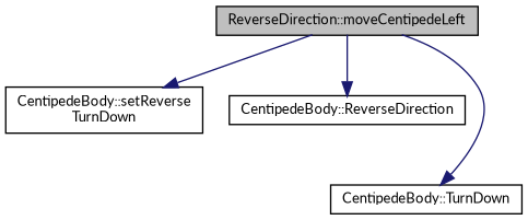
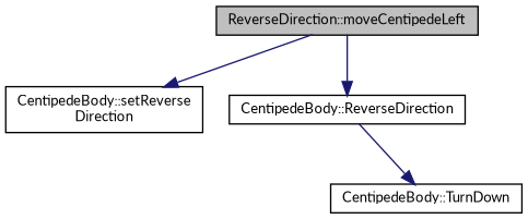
  digraph {
    fontname=Lato
    rankdir=TB
    node [color=black fillcolor=white fontname=Lato fontsize=10 shape=record style=filled]
    edge [color=midnightblue fontname=Lato fontsize=10 labelfontname=Helvetica labelfontsize=10 style=solid]
    n1 [fillcolor=grey75 fontcolor=black height=0.2 label="ReverseDirection::moveCentipedeLeft" width=0.4]
-   n2 [height=0.2 label="CentipedeBody::setReverse\lTurnDown" width=0.4]
+   n2 [height=0.2 label="CentipedeBody::setReverse\lDirection" width=0.4]
    n3 [height=0.2 label="CentipedeBody::ReverseDirection" width=0.4]
    n4 [height=0.2 label="CentipedeBody::TurnDown" width=0.4]
    n1 -> n2
    n1 -> n3
-   n1 -> n4
+   n3 -> n4
  }
